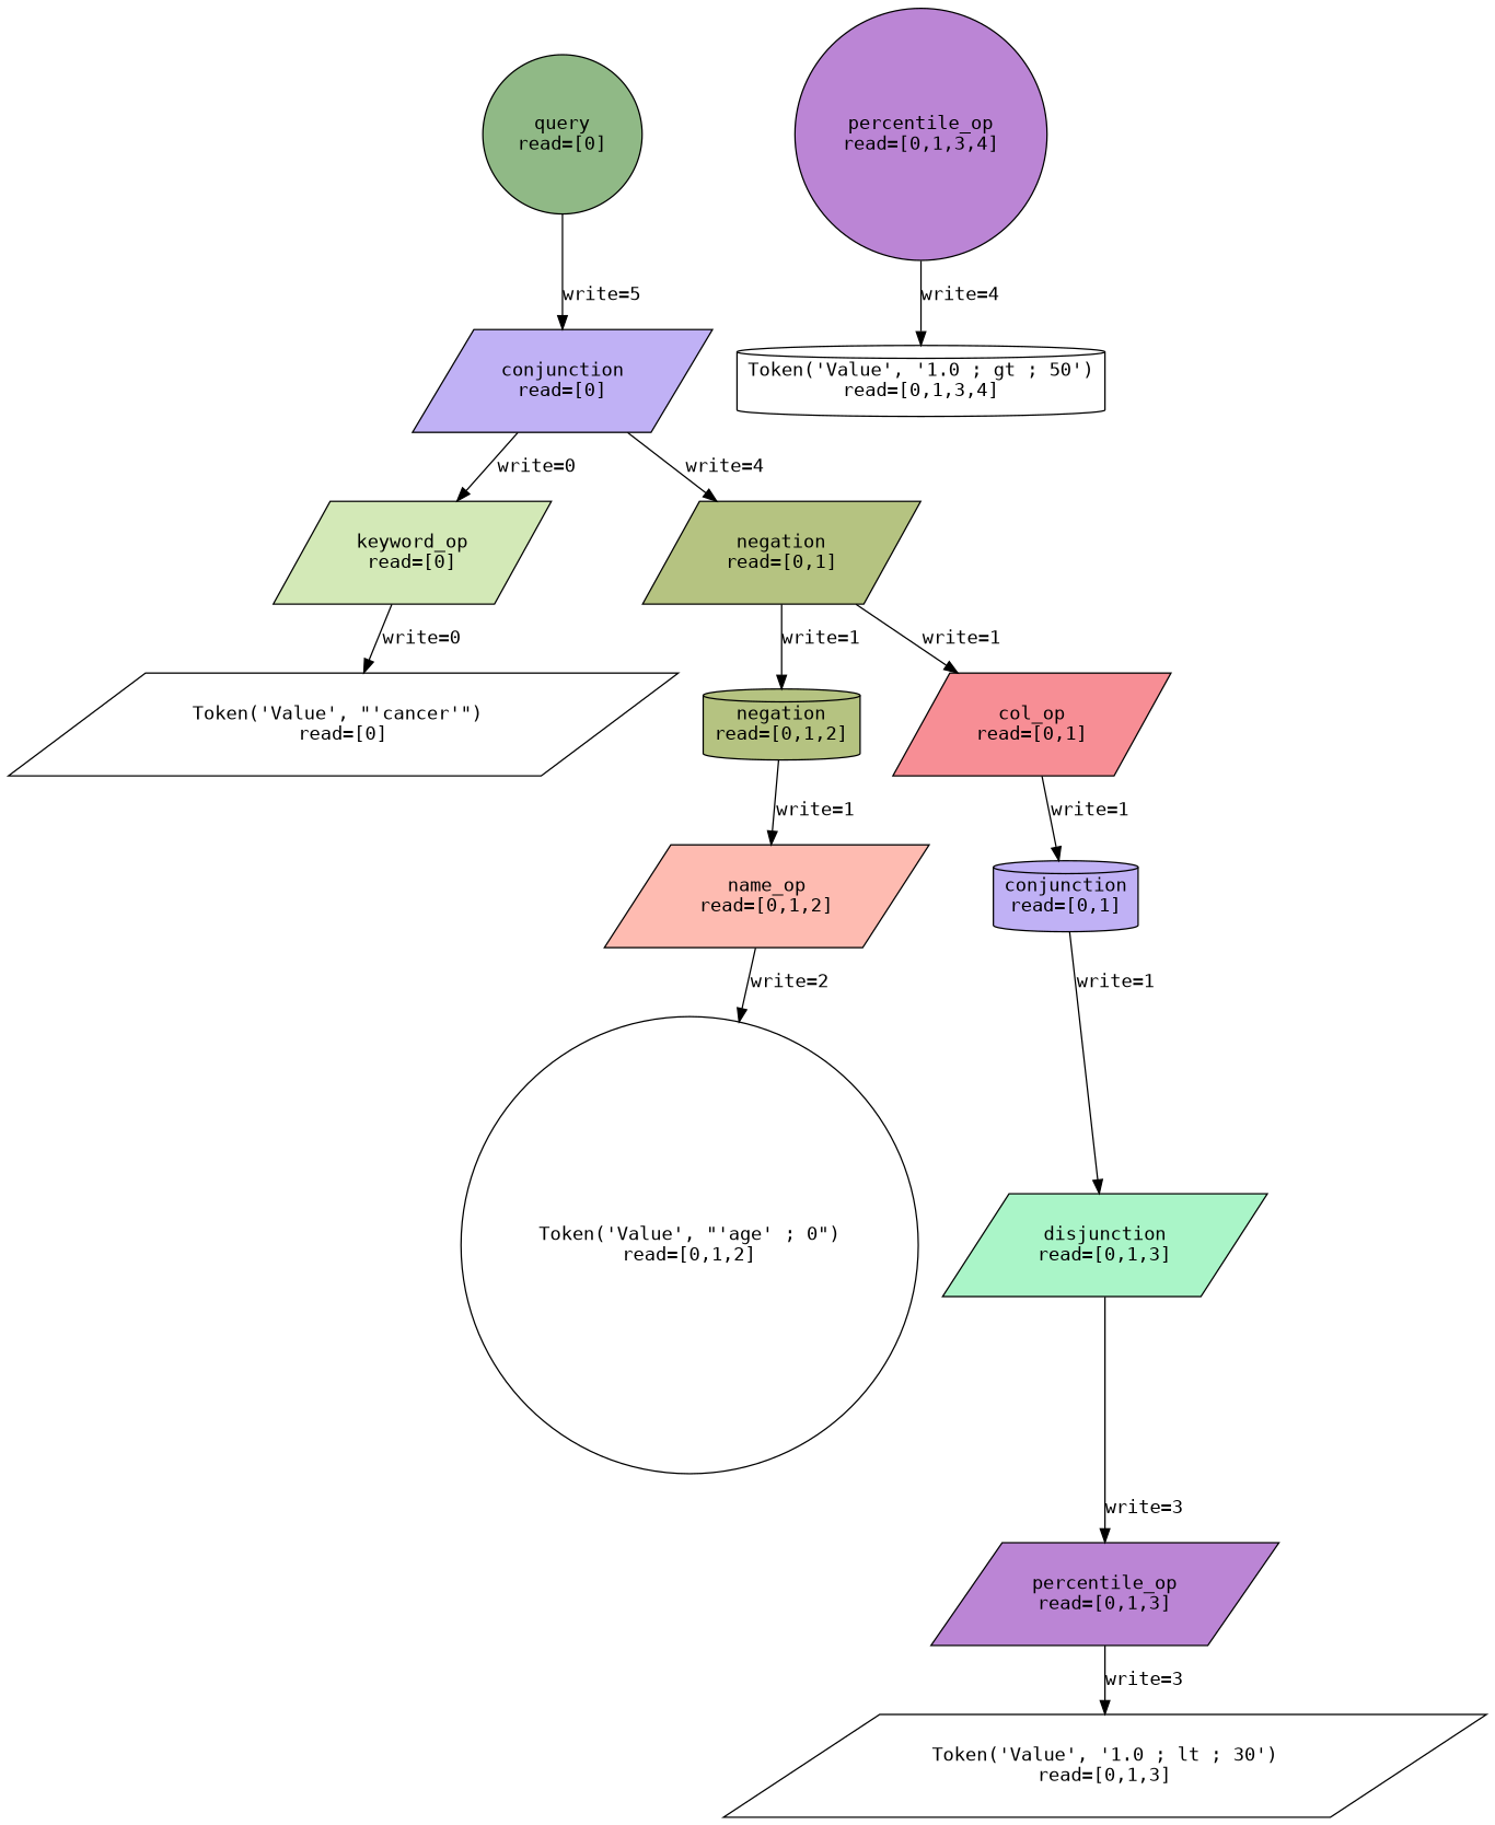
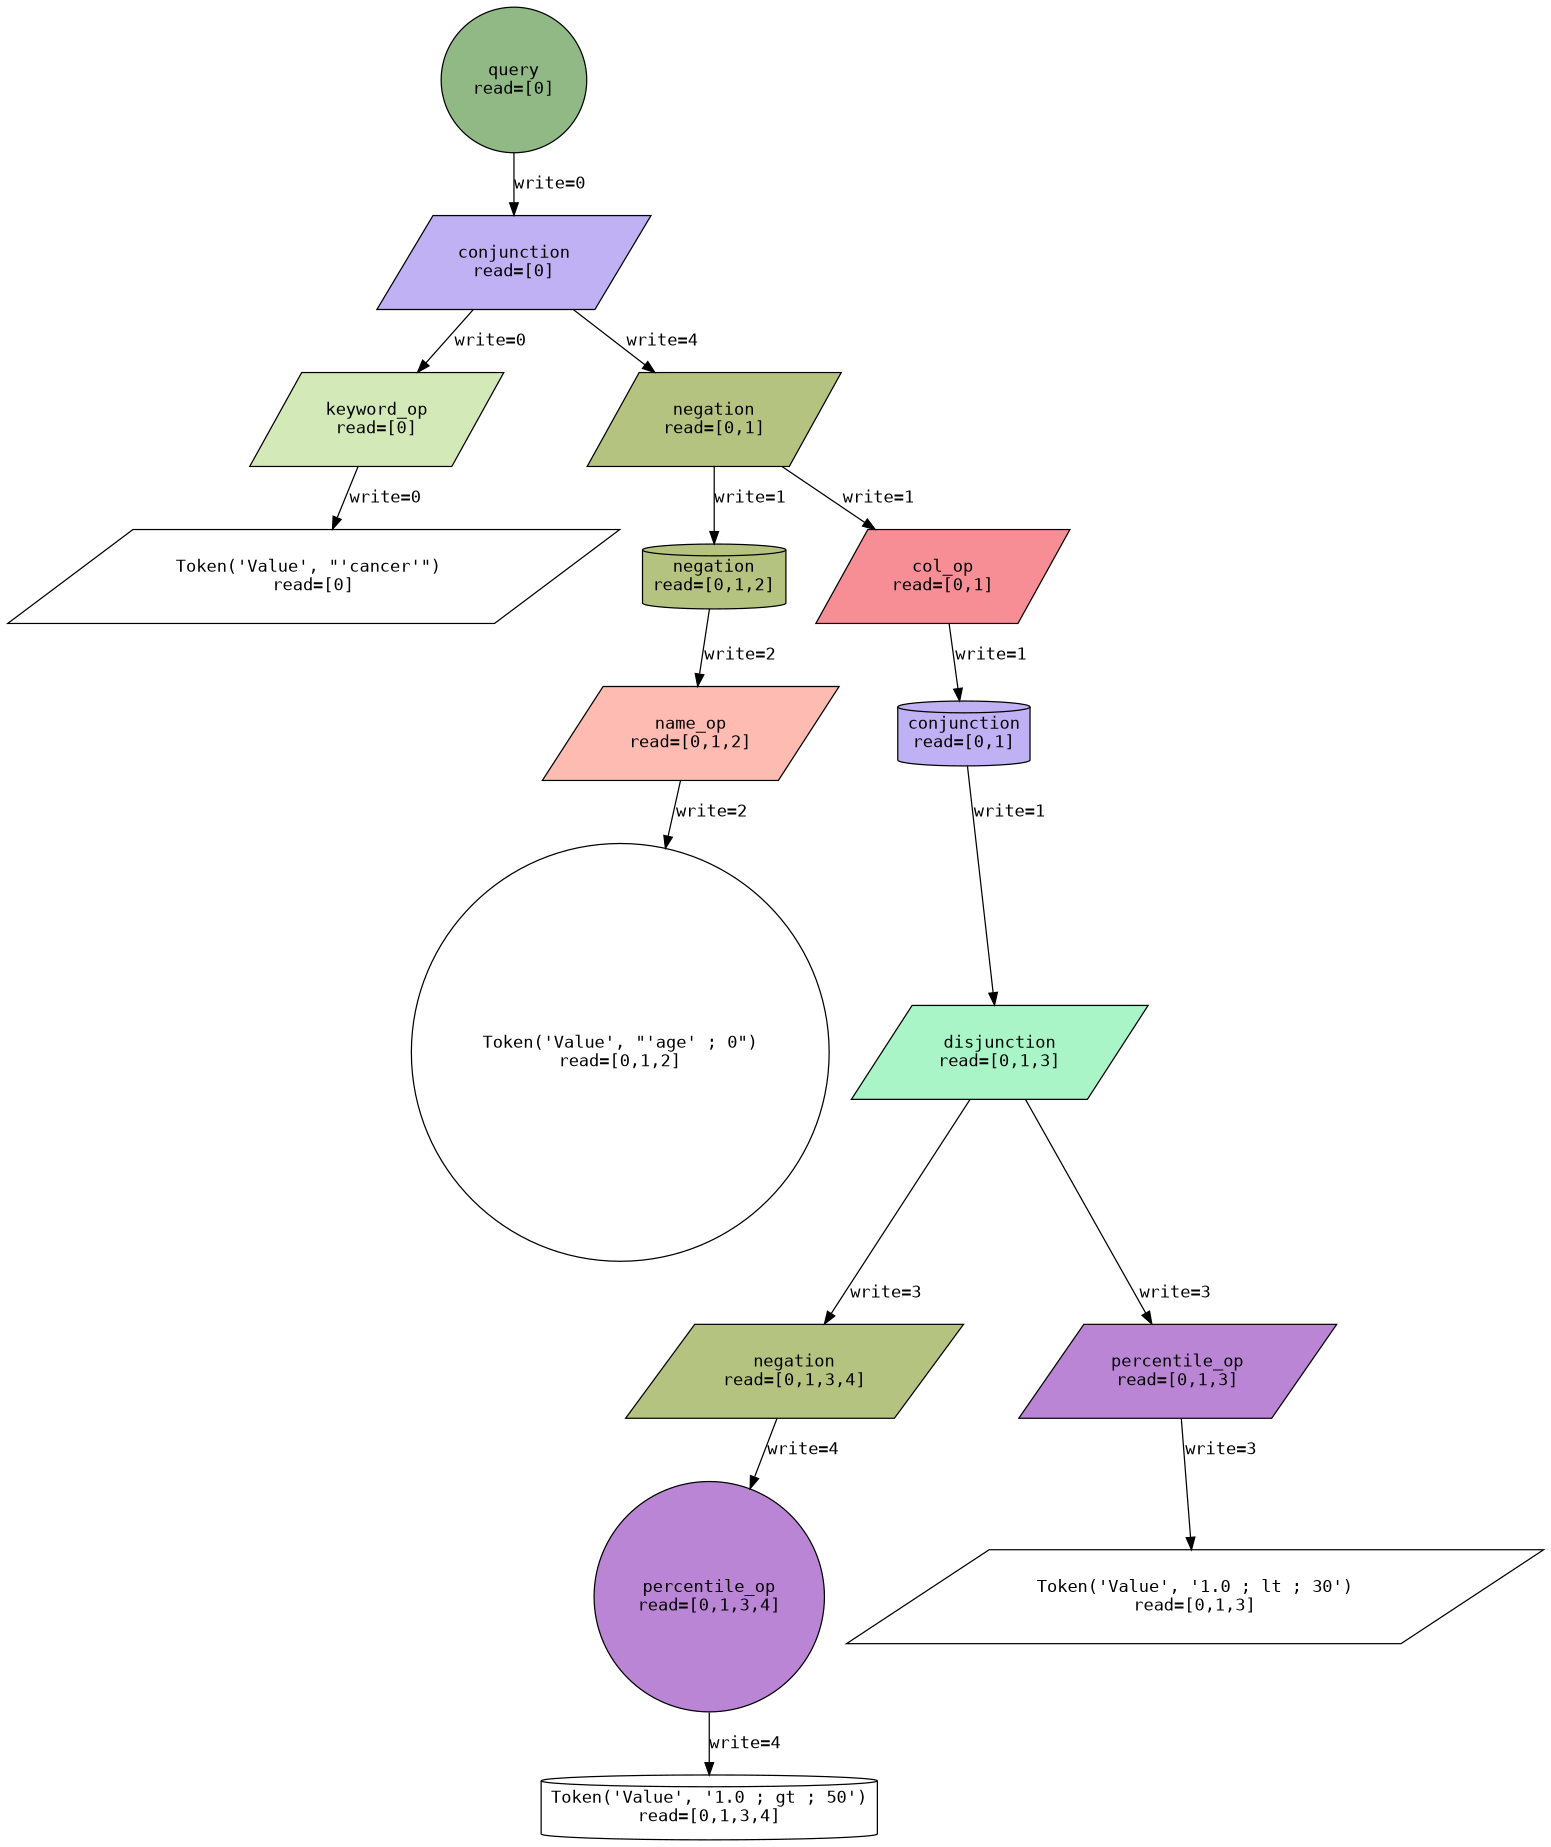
  digraph {
    fontname="DejaVu Sans Mono"
    rankdir=TB
    node [fontname="DejaVu Sans Mono" shape=parallelogram style=filled]
    edge [fontname="DejaVu Sans Mono"]
    n1 [label="Token('Value', \"'cancer'\") \nread=[0]" style=""]
    n2 [fillcolor="#d3e9b7" label="keyword_op\nread=[0]"]
    n3 [label="Token('Value', \"'age' ; 0\")\nread=[0,1,2]" shape=circle style=""]
    n4 [fillcolor="#febbb1" label="name_op\nread=[0,1,2]"]
    n5 [fillcolor="#b5c381" label="negation\nread=[0,1,2]" shape=cylinder]
    n6 [label="Token('Value', '1.0 ; gt ; 50')\nread=[0,1,3,4]" shape=cylinder style=""]
    n7 [fillcolor="#bb85d5" label="percentile_op\nread=[0,1,3,4]" shape=circle]
+   n8 [fillcolor="#b5c381" label="negation\nread=[0,1,3,4]"]
    n9 [label="Token('Value', '1.0 ; lt ; 30')\nread=[0,1,3]" style=""]
    n10 [fillcolor="#bb85d5" label="percentile_op\nread=[0,1,3]"]
    n11 [fillcolor="#aaf5c8" label="disjunction\nread=[0,1,3]"]
    n12 [fillcolor="#c0b1f5" label="conjunction\nread=[0,1]" shape=cylinder]
    n13 [fillcolor="#f78e95" label="col_op\nread=[0,1]"]
    n14 [fillcolor="#b5c381" label="negation\nread=[0,1]"]
    n15 [fillcolor="#c0b1f5" label="conjunction\nread=[0]"]
    n16 [fillcolor="#90b986" label="query\nread=[0]" shape=circle]
    n2 -> n1 [label="write=0"]
    n4 -> n3 [label="write=2"]
-   n5 -> n4 [label="write=1"]
+   n5 -> n4 [label="write=2"]
    n7 -> n6 [label="write=4"]
+   n8 -> n7 [label="write=4"]
    n10 -> n9 [label="write=3"]
+   n11 -> n8 [label="write=3"]
    n11 -> n10 [label="write=3"]
    n12 -> n11 [label="write=1"]
    n13 -> n12 [label="write=1"]
    n14 -> n5 [label="write=1"]
    n14 -> n13 [label="write=1"]
    n15 -> n2 [label="write=0"]
    n15 -> n14 [label="write=4"]
-   n16 -> n15 [label="write=5"]
+   n16 -> n15 [label="write=0"]
  }
